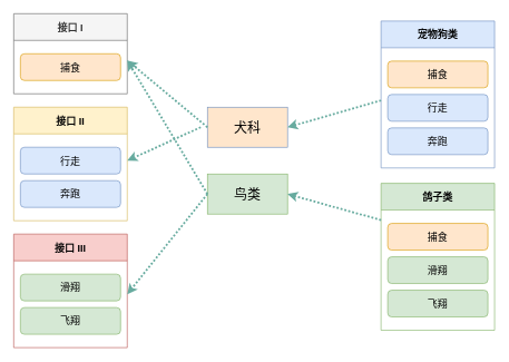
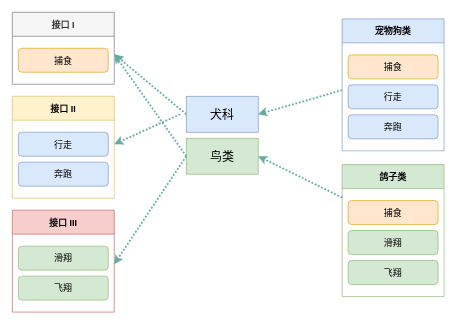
  <mxCell id="0" />
  <mxCell id="1" parent="0" />
  <mxCell id="2" value="接口 I" style="swimlane;glass=0;startSize=40;fontSize=15;fillColor=#f5f5f5;strokeColor=#666666;fontColor=#333333;" vertex="1" parent="1"><mxGeometry x="20" y="20" width="170" height="120" as="geometry" /></mxCell>
  <mxCell id="3" value="&lt;font style=&quot;font-size: 15px&quot;&gt;捕食&lt;/font&gt;" style="rounded=1;whiteSpace=wrap;html=1;glass=0;fillColor=#ffe6cc;strokeColor=#d79b00;" vertex="1" parent="2"><mxGeometry x="10" y="60" width="150" height="40" as="geometry" /></mxCell>
- <mxCell id="4" value="&lt;font style=&quot;font-size: 20px&quot;&gt;犬科&lt;/font&gt;" style="rounded=0;whiteSpace=wrap;html=1;glass=0;fillColor=#ffe6cc;strokeColor=#6c8ebf;" vertex="1" parent="1"><mxGeometry x="310" y="160" width="120" height="60" as="geometry" /></mxCell>
- <mxCell id="5" value="&lt;font&gt;&lt;font style=&quot;font-size: 20px&quot;&gt;鸟类&lt;/font&gt;&lt;br&gt;&lt;/font&gt;" style="rounded=0;whiteSpace=wrap;html=1;glass=0;fillColor=#d5e8d4;strokeColor=#82b366;" vertex="1" parent="1"><mxGeometry x="310" y="260" width="120" height="60" as="geometry" /></mxCell>
+ <mxCell id="4" value="&lt;font style=&quot;font-size: 20px&quot;&gt;犬科&lt;/font&gt;" style="rounded=0;whiteSpace=wrap;html=1;glass=0;fillColor=#dae8fc;strokeColor=#6c8ebf;" vertex="1" parent="1"><mxGeometry x="310" y="160" width="120" height="60" as="geometry" /></mxCell>
+ <mxCell id="5" value="&lt;font&gt;&lt;font style=&quot;font-size: 20px&quot;&gt;鸟类&lt;/font&gt;&lt;br&gt;&lt;/font&gt;" style="rounded=0;whiteSpace=wrap;html=1;glass=0;fillColor=#d5e8d4;strokeColor=#82b366;" vertex="1" parent="1"><mxGeometry x="310" y="230" width="120" height="60" as="geometry" /></mxCell>
  <mxCell id="6" value="宠物狗类" style="swimlane;glass=0;startSize=40;fillColor=#dae8fc;strokeColor=#6c8ebf;fontSize=15;" vertex="1" parent="1"><mxGeometry x="570" y="31" width="170" height="220" as="geometry" /></mxCell>
  <mxCell id="7" value="&lt;span style=&quot;font-size: 15px&quot;&gt;捕食&lt;/span&gt;" style="rounded=1;whiteSpace=wrap;html=1;glass=0;fillColor=#ffe6cc;strokeColor=#d79b00;" vertex="1" parent="6"><mxGeometry x="10" y="60" width="150" height="40" as="geometry" /></mxCell>
  <mxCell id="8" value="&lt;span style=&quot;font-size: 15px&quot;&gt;奔跑&lt;/span&gt;" style="rounded=1;whiteSpace=wrap;html=1;glass=0;fillColor=#dae8fc;strokeColor=#6c8ebf;" vertex="1" parent="6"><mxGeometry x="10" y="160" width="150" height="40" as="geometry" /></mxCell>
  <mxCell id="9" value="&lt;span style=&quot;font-size: 15px&quot;&gt;行走&lt;/span&gt;" style="rounded=1;whiteSpace=wrap;html=1;glass=0;fillColor=#dae8fc;strokeColor=#6c8ebf;" vertex="1" parent="6"><mxGeometry x="10" y="110" width="150" height="40" as="geometry" /></mxCell>
  <mxCell id="10" value="鸽子类" style="swimlane;glass=0;startSize=40;fillColor=#d5e8d4;strokeColor=#82b366;fontSize=15;" vertex="1" parent="1"><mxGeometry x="570" y="274" width="170" height="220" as="geometry" /></mxCell>
  <mxCell id="11" value="&lt;span style=&quot;font-size: 15px&quot;&gt;捕食&lt;/span&gt;" style="rounded=1;whiteSpace=wrap;html=1;glass=0;fillColor=#ffe6cc;strokeColor=#d79b00;" vertex="1" parent="10"><mxGeometry x="10" y="60" width="150" height="40" as="geometry" /></mxCell>
  <mxCell id="12" value="&lt;span style=&quot;font-size: 15px&quot;&gt;飞翔&lt;/span&gt;" style="rounded=1;whiteSpace=wrap;html=1;glass=0;fillColor=#d5e8d4;strokeColor=#82b366;" vertex="1" parent="10"><mxGeometry x="10" y="160" width="150" height="40" as="geometry" /></mxCell>
  <mxCell id="13" value="&lt;span style=&quot;font-size: 15px&quot;&gt;滑翔&lt;/span&gt;" style="rounded=1;whiteSpace=wrap;html=1;glass=0;fillColor=#d5e8d4;strokeColor=#82b366;" vertex="1" parent="10"><mxGeometry x="10" y="110" width="150" height="40" as="geometry" /></mxCell>
  <mxCell id="14" value="" style="endArrow=classic;html=1;dashed=1;dashPattern=1 1;fontSize=15;strokeColor=#67AB9F;strokeWidth=3;entryX=1;entryY=0.5;entryDx=0;entryDy=0;" edge="1" parent="1" target="4"><mxGeometry width="50" height="50" relative="1" as="geometry"><mxPoint x="570" y="150" as="sourcePoint" /><mxPoint x="430" y="200" as="targetPoint" /></mxGeometry></mxCell>
  <mxCell id="15" value="" style="endArrow=classic;html=1;dashed=1;dashPattern=1 1;fontSize=15;strokeColor=#67AB9F;strokeWidth=3;exitX=0;exitY=0.25;exitDx=0;exitDy=0;entryX=1;entryY=0.5;entryDx=0;entryDy=0;" edge="1" parent="1" source="10" target="5"><mxGeometry width="50" height="50" relative="1" as="geometry"><mxPoint x="380" y="250" as="sourcePoint" /><mxPoint x="430" y="200" as="targetPoint" /></mxGeometry></mxCell>
  <mxCell id="16" value="接口 II" style="swimlane;glass=0;startSize=40;fontSize=15;fillColor=#fff2cc;strokeColor=#d6b656;" vertex="1" parent="1"><mxGeometry x="20" y="160" width="170" height="170" as="geometry" /></mxCell>
  <mxCell id="17" value="&lt;span style=&quot;font-size: 15px&quot;&gt;奔跑&lt;/span&gt;" style="rounded=1;whiteSpace=wrap;html=1;glass=0;fillColor=#dae8fc;strokeColor=#6c8ebf;" vertex="1" parent="16"><mxGeometry x="10" y="110" width="150" height="40" as="geometry" /></mxCell>
  <mxCell id="18" value="&lt;span style=&quot;font-size: 15px&quot;&gt;行走&lt;/span&gt;" style="rounded=1;whiteSpace=wrap;html=1;glass=0;fillColor=#dae8fc;strokeColor=#6c8ebf;" vertex="1" parent="16"><mxGeometry x="10" y="60" width="150" height="40" as="geometry" /></mxCell>
  <mxCell id="19" value="接口 III" style="swimlane;glass=0;startSize=40;fontSize=15;fillColor=#f8cecc;strokeColor=#b85450;" vertex="1" parent="1"><mxGeometry x="20" y="350" width="170" height="170" as="geometry" /></mxCell>
  <mxCell id="20" value="&lt;span style=&quot;font-size: 15px&quot;&gt;飞翔&lt;/span&gt;" style="rounded=1;whiteSpace=wrap;html=1;glass=0;fillColor=#d5e8d4;strokeColor=#82b366;" vertex="1" parent="19"><mxGeometry x="10" y="110" width="150" height="40" as="geometry" /></mxCell>
  <mxCell id="21" value="&lt;span style=&quot;font-size: 15px&quot;&gt;滑翔&lt;/span&gt;" style="rounded=1;whiteSpace=wrap;html=1;glass=0;fillColor=#d5e8d4;strokeColor=#82b366;" vertex="1" parent="19"><mxGeometry x="10" y="60" width="150" height="40" as="geometry" /></mxCell>
  <mxCell id="22" value="" style="endArrow=classic;html=1;dashed=1;dashPattern=1 1;fontSize=15;strokeColor=#67AB9F;strokeWidth=3;exitX=0;exitY=0.5;exitDx=0;exitDy=0;" edge="1" parent="1" source="4"><mxGeometry width="50" height="50" relative="1" as="geometry"><mxPoint x="388" y="245" as="sourcePoint" /><mxPoint x="190" y="90" as="targetPoint" /></mxGeometry></mxCell>
  <mxCell id="23" value="" style="endArrow=classic;html=1;dashed=1;dashPattern=1 1;fontSize=15;strokeColor=#67AB9F;strokeWidth=3;" edge="1" parent="1"><mxGeometry width="50" height="50" relative="1" as="geometry"><mxPoint x="300" y="190" as="sourcePoint" /><mxPoint x="190" y="240" as="targetPoint" /></mxGeometry></mxCell>
  <mxCell id="24" value="" style="endArrow=classic;html=1;dashed=1;dashPattern=1 1;fontSize=15;strokeColor=#67AB9F;strokeWidth=3;exitX=0;exitY=0.5;exitDx=0;exitDy=0;" edge="1" parent="1" source="5"><mxGeometry width="50" height="50" relative="1" as="geometry"><mxPoint x="310" y="200" as="sourcePoint" /><mxPoint x="190" y="90" as="targetPoint" /></mxGeometry></mxCell>
  <mxCell id="25" value="" style="endArrow=classic;html=1;dashed=1;dashPattern=1 1;fontSize=15;strokeColor=#67AB9F;strokeWidth=3;exitX=0;exitY=0.5;exitDx=0;exitDy=0;" edge="1" parent="1" source="5"><mxGeometry width="50" height="50" relative="1" as="geometry"><mxPoint x="310" y="200" as="sourcePoint" /><mxPoint x="190" y="440" as="targetPoint" /></mxGeometry></mxCell>
